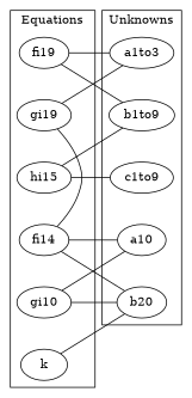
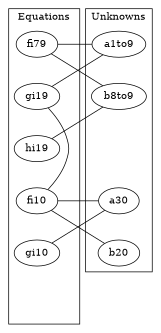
  graph {
    edge [constraint=false]
-   fi19
+   fi19 [label=fi79]
    gi19
-   hi19 [label=hi15]
-   fi10 [label=fi14]
+   hi19
+   fi10
    gi10
-   k
-   a1to9 [label=a1to3]
-   b1to9
-   c1to9
-   a10
+   a1to9
+   b1to9 [label=b8to9]
+   a10 [label=a30]
    n11 [label=b20]
    subgraph cluster_1 {
      label=Equations
      fi19
      gi19
      hi19
      fi10
      gi10
-     k
    }
    subgraph cluster_2 {
      label=Unknowns
      a1to9
      b1to9
-     c1to9
      a10
      n11
    }
    fi19 -- gi19 [style=invis constraint=""]
    gi19 -- hi19 [style=invis constraint=""]
    gi19 -- fi10
    gi19 -- a1to9
    hi19 -- fi10 [style=invis constraint=""]
    hi19 -- b1to9
-   hi19 -- c1to9
    fi10 -- gi10 [style=invis constraint=""]
-   gi10 -- k [style=invis constraint=""]
    gi10 -- a10
-   k -- n11
    a1to9 -- fi19
    a1to9 -- b1to9 [style=invis constraint=""]
    b1to9 -- fi19
-   b1to9 -- c1to9 [style=invis constraint=""]
-   c1to9 -- a10 [style=invis constraint=""]
    a10 -- fi10
    a10 -- n11 [style=invis constraint=""]
    n11 -- fi10
-   n11 -- gi10
  }
